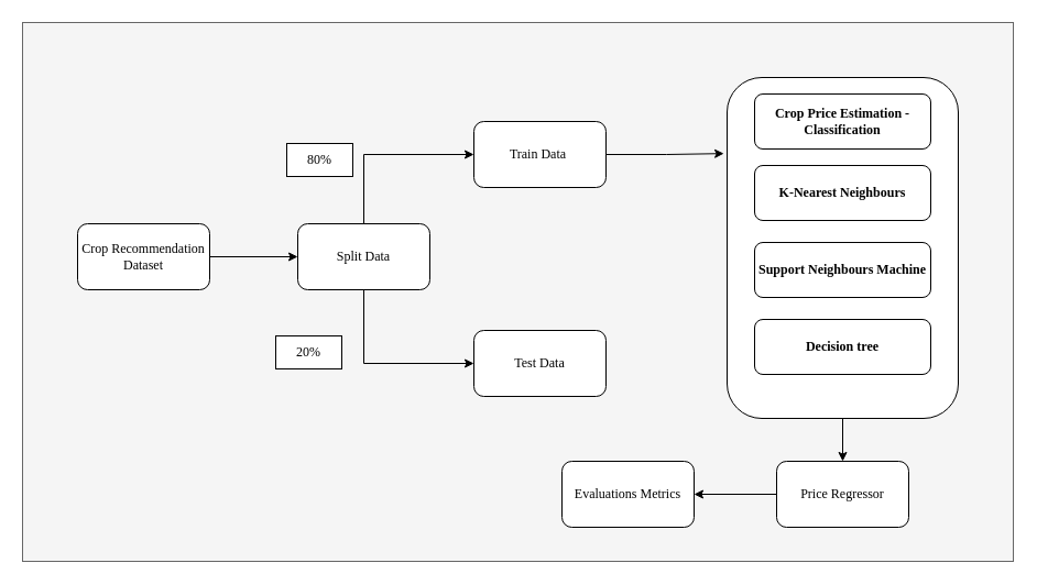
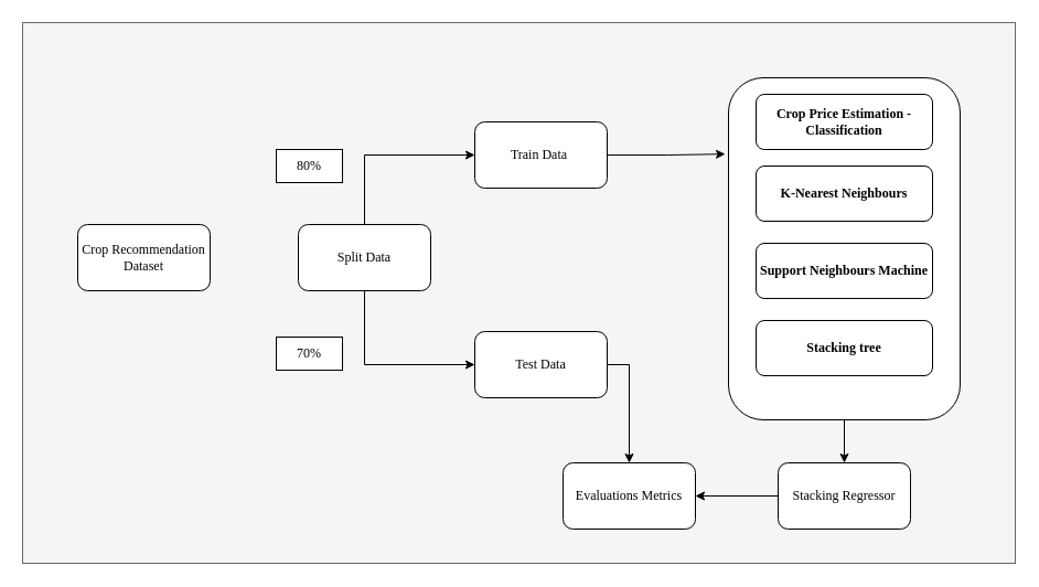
  <mxCell id="0" />
  <mxCell id="1" parent="0" />
  <mxCell id="2" value="" style="rounded=0;whiteSpace=wrap;html=1;fillColor=#f5f5f5;fontColor=#333333;strokeColor=#666666;fontFamily=Georgia;" vertex="1" parent="1"><mxGeometry x="20" y="20" width="900" height="490" as="geometry" /></mxCell>
  <mxCell id="3" value="Crop Recommendation Dataset" style="rounded=1;whiteSpace=wrap;html=1;fontFamily=Georgia;" vertex="1" parent="1"><mxGeometry x="70" y="203" width="120" height="60" as="geometry" /></mxCell>
  <mxCell id="4" style="edgeStyle=orthogonalEdgeStyle;rounded=0;orthogonalLoop=1;jettySize=auto;html=1;entryX=0;entryY=0.5;entryDx=0;entryDy=0;fontFamily=Georgia;" edge="1" parent="1" source="6" target="12"><mxGeometry relative="1" as="geometry"><Array as="points"><mxPoint x="330" y="140" /></Array></mxGeometry></mxCell>
  <mxCell id="5" style="edgeStyle=orthogonalEdgeStyle;rounded=0;orthogonalLoop=1;jettySize=auto;html=1;entryX=0;entryY=0.5;entryDx=0;entryDy=0;exitX=0.5;exitY=1;exitDx=0;exitDy=0;fontFamily=Georgia;" edge="1" parent="1" source="6" target="11"><mxGeometry relative="1" as="geometry"><Array as="points"><mxPoint x="330" y="330" /></Array></mxGeometry></mxCell>
  <mxCell id="6" value="Split Data" style="rounded=1;whiteSpace=wrap;html=1;fontFamily=Georgia;" vertex="1" parent="1"><mxGeometry x="270" y="203" width="120" height="60" as="geometry" /></mxCell>
- <mxCell id="7" style="edgeStyle=orthogonalEdgeStyle;rounded=0;orthogonalLoop=1;jettySize=auto;html=1;entryX=0;entryY=0.5;entryDx=0;entryDy=0;fontFamily=Georgia;" edge="1" parent="1" source="3" target="6"><mxGeometry relative="1" as="geometry"><mxPoint x="280" y="240" as="targetPoint" /></mxGeometry></mxCell>
  <mxCell id="8" style="edgeStyle=orthogonalEdgeStyle;rounded=0;orthogonalLoop=1;jettySize=auto;html=1;entryX=0.5;entryY=0;entryDx=0;entryDy=0;fontFamily=Georgia;" edge="1" parent="1" source="9" target="18"><mxGeometry relative="1" as="geometry"><mxPoint x="765" y="430" as="targetPoint" /></mxGeometry></mxCell>
  <mxCell id="9" value="" style="rounded=1;whiteSpace=wrap;html=1;fontFamily=Georgia;" vertex="1" parent="1"><mxGeometry x="660" y="70" width="210" height="310" as="geometry" /></mxCell>
+ <mxCell id="10" style="edgeStyle=orthogonalEdgeStyle;rounded=0;orthogonalLoop=1;jettySize=auto;html=1;exitX=1;exitY=0.5;exitDx=0;exitDy=0;entryX=0.5;entryY=0;entryDx=0;entryDy=0;fontFamily=Georgia;" edge="1" parent="1" source="11" target="19"><mxGeometry relative="1" as="geometry" /></mxCell>
  <mxCell id="11" value="Test Data" style="rounded=1;whiteSpace=wrap;html=1;fontFamily=Georgia;" vertex="1" parent="1"><mxGeometry x="430" y="300" width="120" height="60" as="geometry" /></mxCell>
  <mxCell id="12" value="Train Data&amp;nbsp;" style="rounded=1;whiteSpace=wrap;html=1;fontFamily=Georgia;" vertex="1" parent="1"><mxGeometry x="430" y="110" width="120" height="60" as="geometry" /></mxCell>
  <mxCell id="13" value="&lt;b style=&quot;border-color: var(--border-color);&quot;&gt;Crop Price Estimation - Classification&lt;/b&gt;" style="rounded=1;whiteSpace=wrap;html=1;fontFamily=Georgia;" vertex="1" parent="1"><mxGeometry x="685" y="85" width="160" height="50" as="geometry" /></mxCell>
  <mxCell id="14" value="&lt;b&gt;K-Nearest Neighbours&lt;/b&gt;" style="rounded=1;whiteSpace=wrap;html=1;fontFamily=Georgia;" vertex="1" parent="1"><mxGeometry x="685" y="150" width="160" height="50" as="geometry" /></mxCell>
  <mxCell id="15" value="&lt;b style=&quot;border-color: var(--border-color);&quot;&gt;Support Neighbours Machine&lt;/b&gt;" style="rounded=1;whiteSpace=wrap;html=1;fontFamily=Georgia;" vertex="1" parent="1"><mxGeometry x="685" y="220" width="160" height="50" as="geometry" /></mxCell>
- <mxCell id="16" value="&lt;b style=&quot;border-color: var(--border-color);&quot;&gt;Decision tree&lt;/b&gt;" style="rounded=1;whiteSpace=wrap;html=1;fontFamily=Georgia;" vertex="1" parent="1"><mxGeometry x="685" y="290" width="160" height="50" as="geometry" /></mxCell>
+ <mxCell id="16" value="&lt;b style=&quot;border-color: var(--border-color);&quot;&gt;Stacking tree&lt;/b&gt;" style="rounded=1;whiteSpace=wrap;html=1;fontFamily=Georgia;" vertex="1" parent="1"><mxGeometry x="685" y="290" width="160" height="50" as="geometry" /></mxCell>
  <mxCell id="17" value="" style="edgeStyle=orthogonalEdgeStyle;rounded=0;orthogonalLoop=1;jettySize=auto;html=1;entryX=1;entryY=0.5;entryDx=0;entryDy=0;fontFamily=Georgia;" edge="1" parent="1" source="18" target="19"><mxGeometry relative="1" as="geometry"><mxPoint x="625" y="460" as="targetPoint" /></mxGeometry></mxCell>
- <mxCell id="18" value="Price Regressor" style="rounded=1;whiteSpace=wrap;html=1;fontFamily=Georgia;" vertex="1" parent="1"><mxGeometry x="705" y="419" width="120" height="60" as="geometry" /></mxCell>
+ <mxCell id="18" value="Stacking Regressor" style="rounded=1;whiteSpace=wrap;html=1;fontFamily=Georgia;" vertex="1" parent="1"><mxGeometry x="705" y="419" width="120" height="60" as="geometry" /></mxCell>
  <mxCell id="19" value="Evaluations Metrics" style="rounded=1;whiteSpace=wrap;html=1;fontFamily=Georgia;" vertex="1" parent="1"><mxGeometry x="510" y="419" width="120" height="60" as="geometry" /></mxCell>
  <mxCell id="20" style="edgeStyle=orthogonalEdgeStyle;rounded=0;orthogonalLoop=1;jettySize=auto;html=1;exitX=1;exitY=0.5;exitDx=0;exitDy=0;entryX=-0.014;entryY=0.223;entryDx=0;entryDy=0;entryPerimeter=0;fontFamily=Georgia;" edge="1" parent="1" source="12" target="9"><mxGeometry relative="1" as="geometry" /></mxCell>
- <mxCell id="21" value="80%" style="rounded=0;whiteSpace=wrap;html=1;fontFamily=Georgia;" vertex="1" parent="1"><mxGeometry x="260" y="130" width="60" height="30" as="geometry" /></mxCell>
- <mxCell id="22" value="20%" style="rounded=0;whiteSpace=wrap;html=1;fontFamily=Georgia;" vertex="1" parent="1"><mxGeometry x="250" y="305" width="60" height="30" as="geometry" /></mxCell>
+ <mxCell id="21" value="80%" style="rounded=0;whiteSpace=wrap;html=1;fontFamily=Georgia;" vertex="1" parent="1"><mxGeometry x="250" y="135" width="60" height="30" as="geometry" /></mxCell>
+ <mxCell id="22" value="70%" style="rounded=0;whiteSpace=wrap;html=1;fontFamily=Georgia;" vertex="1" parent="1"><mxGeometry x="250" y="305" width="60" height="30" as="geometry" /></mxCell>
